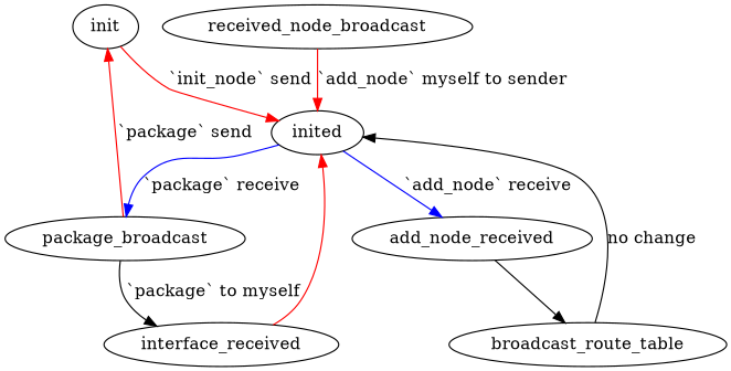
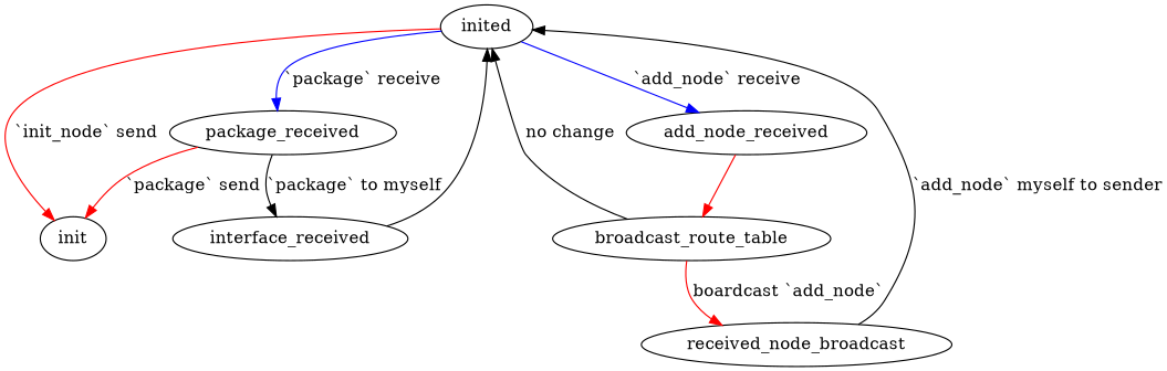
  digraph {
    init
    inited
-   package_received [label=package_broadcast]
+   package_received
    add_node_received
    n5 [label=interface_received]
    n6 [label=broadcast_route_table]
    n7 [label=received_node_broadcast]
-   init -> inited [color=red label="`init_node` send"]
+   inited -> init [color=red label="`init_node` send"]
    inited -> package_received [color=blue label="`package` receive"]
    inited -> add_node_received [color=blue label="`add_node` receive"]
    package_received -> init [color=red label="`package` send"]
    package_received -> n5 [label="`package` to myself"]
-   add_node_received -> n6
-   n5 -> inited [color=red]
+   add_node_received -> n6 [color=red]
+   n5 -> inited
    n6 -> inited [label="no change"]
-   n7 -> inited [color=red label="`add_node` myself to sender"]
+   n6 -> n7 [color=red label="boardcast `add_node`"]
+   n7 -> inited [color=black label="`add_node` myself to sender"]
  }
